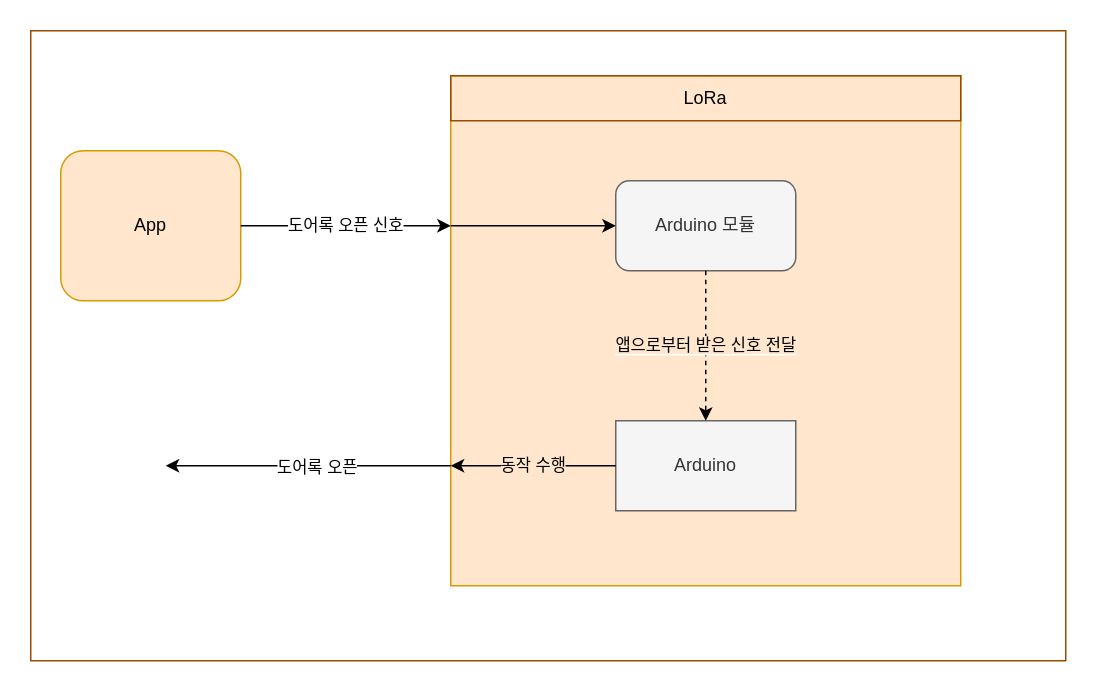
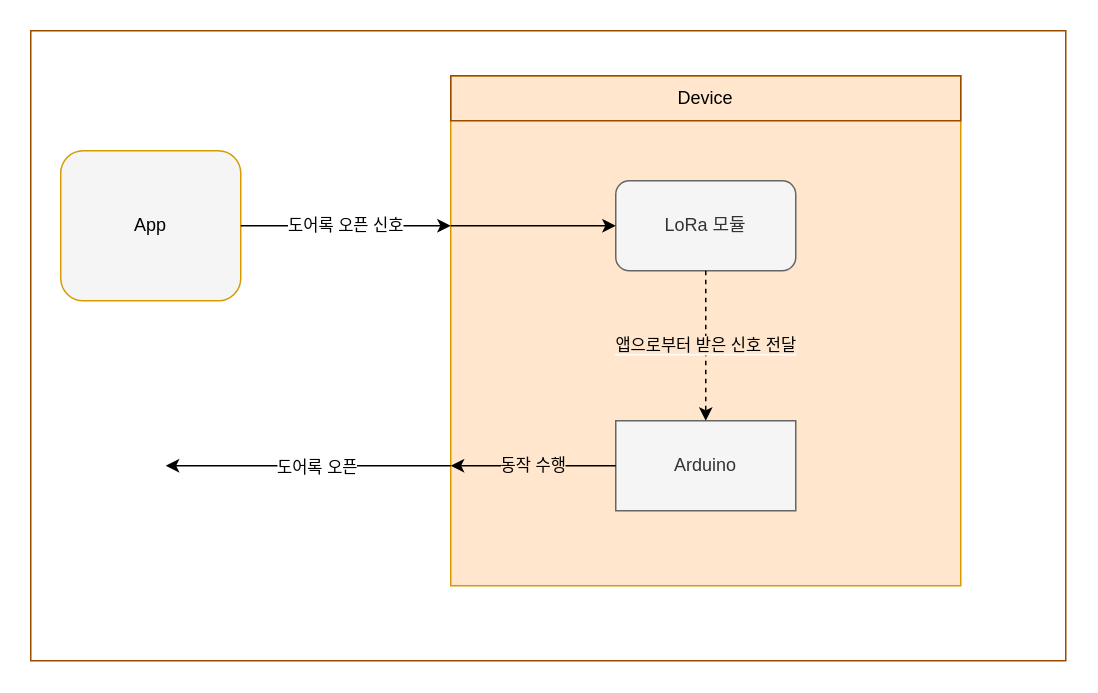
  <mxCell id="0" />
  <mxCell id="1" parent="0" />
  <mxCell id="2" value="" style="rounded=0;whiteSpace=wrap;html=1;strokeColor=#994C00;" vertex="1" parent="1"><mxGeometry width="690" height="420" as="geometry" x="20" y="20" /></mxCell>
  <mxCell id="3" value="" style="rounded=0;whiteSpace=wrap;html=1;fillColor=#ffe6cc;strokeColor=#d79b00;" vertex="1" parent="1"><mxGeometry x="300" y="50" width="340" height="340" as="geometry" /></mxCell>
- <mxCell id="4" value="App" style="rounded=1;whiteSpace=wrap;html=1;fillColor=#ffe6cc;strokeColor=#d79b00;" vertex="1" parent="1"><mxGeometry x="40" y="100" width="120" height="100" as="geometry" /></mxCell>
- <mxCell id="5" value="Arduino 모듈" style="rounded=1;whiteSpace=wrap;html=1;fillColor=#f5f5f5;fontColor=#333333;strokeColor=#666666;" vertex="1" parent="1"><mxGeometry x="410" y="120" width="120" height="60" as="geometry" /></mxCell>
+ <mxCell id="4" value="App" style="rounded=1;whiteSpace=wrap;html=1;fillColor=#f5f5f5;strokeColor=#d79b00;" vertex="1" parent="1"><mxGeometry x="40" y="100" width="120" height="100" as="geometry" /></mxCell>
+ <mxCell id="5" value="LoRa 모듈" style="rounded=1;whiteSpace=wrap;html=1;fillColor=#f5f5f5;fontColor=#333333;strokeColor=#666666;" vertex="1" parent="1"><mxGeometry x="410" y="120" width="120" height="60" as="geometry" /></mxCell>
  <mxCell id="6" value="Arduino" style="whiteSpace=wrap;html=1;fillColor=#f5f5f5;fontColor=#333333;strokeColor=#666666;rounded=0;" vertex="1" parent="1"><mxGeometry x="410" y="280" width="120" height="60" as="geometry" /></mxCell>
- <mxCell id="7" value="LoRa" style="text;html=1;strokeColor=#994C00;fillColor=none;align=center;verticalAlign=middle;whiteSpace=wrap;rounded=0;" vertex="1" parent="1"><mxGeometry x="300" y="50" width="340" height="30" as="geometry" /></mxCell>
+ <mxCell id="7" value="Device" style="text;html=1;strokeColor=#994C00;fillColor=none;align=center;verticalAlign=middle;whiteSpace=wrap;rounded=0;" vertex="1" parent="1"><mxGeometry x="300" y="50" width="340" height="30" as="geometry" /></mxCell>
  <mxCell id="8" value="도어록 오픈 신호" style="endArrow=classic;html=1;rounded=0;" edge="1" parent="1"><mxGeometry width="50" height="50" relative="1" as="geometry"><mxPoint x="160" y="150" as="sourcePoint" /><mxPoint x="300" y="150" as="targetPoint" /><Array as="points" /></mxGeometry></mxCell>
  <mxCell id="9" value="" style="endArrow=classic;html=1;rounded=0;entryX=0;entryY=0.5;entryDx=0;entryDy=0;" edge="1" parent="1" target="5"><mxGeometry width="50" height="50" relative="1" as="geometry"><mxPoint x="300" y="150" as="sourcePoint" /><mxPoint x="490" y="190" as="targetPoint" /></mxGeometry></mxCell>
  <mxCell id="10" value="&lt;span style=&quot;background-color: rgb(255 , 230 , 204)&quot;&gt;앱으로부터 받은 신호 전달&lt;/span&gt;" style="endArrow=classic;html=1;rounded=0;exitX=0.5;exitY=1;exitDx=0;exitDy=0;entryX=0.5;entryY=0;entryDx=0;entryDy=0;dashed=1;" edge="1" parent="1" source="5" target="6"><mxGeometry width="50" height="50" relative="1" as="geometry"><mxPoint x="440" y="240" as="sourcePoint" /><mxPoint x="490" y="190" as="targetPoint" /></mxGeometry></mxCell>
  <mxCell id="11" value="" style="endArrow=classic;html=1;rounded=0;labelBackgroundColor=#FFE6CC;" edge="1" parent="1"><mxGeometry width="50" height="50" relative="1" as="geometry"><mxPoint x="300" y="310" as="sourcePoint" /><mxPoint x="110" y="310" as="targetPoint" /><Array as="points"><mxPoint x="240" y="310" /></Array></mxGeometry></mxCell>
  <mxCell id="12" value="도어록 오픈" style="edgeLabel;html=1;align=center;verticalAlign=middle;resizable=0;points=[];" vertex="1" connectable="0" parent="11"><mxGeometry x="0.361" relative="1" as="geometry"><mxPoint x="39" as="offset" /></mxGeometry></mxCell>
  <mxCell id="13" value="동작 수행" style="endArrow=classic;html=1;rounded=0;labelBackgroundColor=#FFE6CC;exitX=0;exitY=0.5;exitDx=0;exitDy=0;" edge="1" parent="1" source="6"><mxGeometry width="50" height="50" relative="1" as="geometry"><mxPoint x="440" y="240" as="sourcePoint" /><mxPoint x="300" y="310" as="targetPoint" /></mxGeometry></mxCell>
